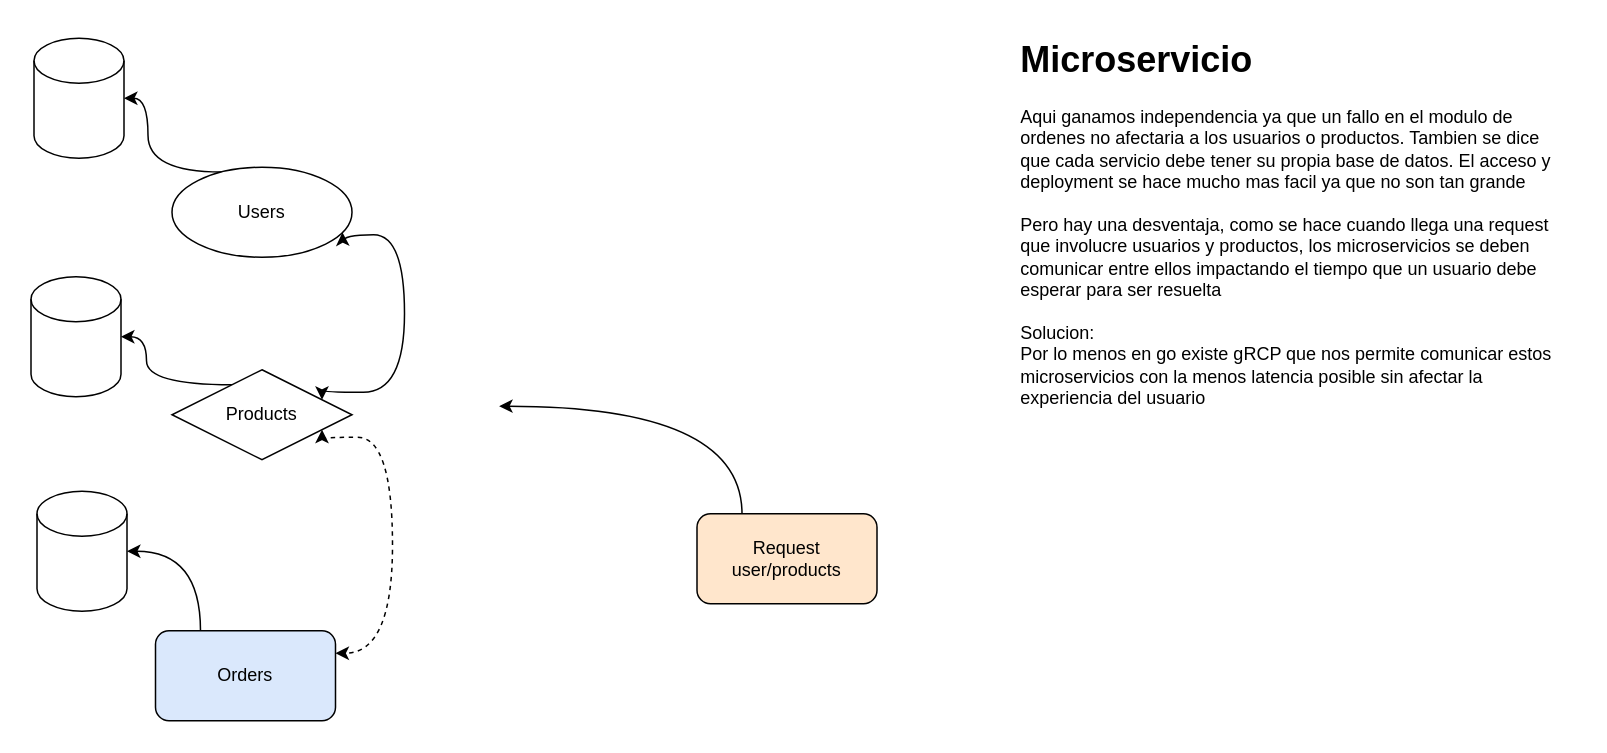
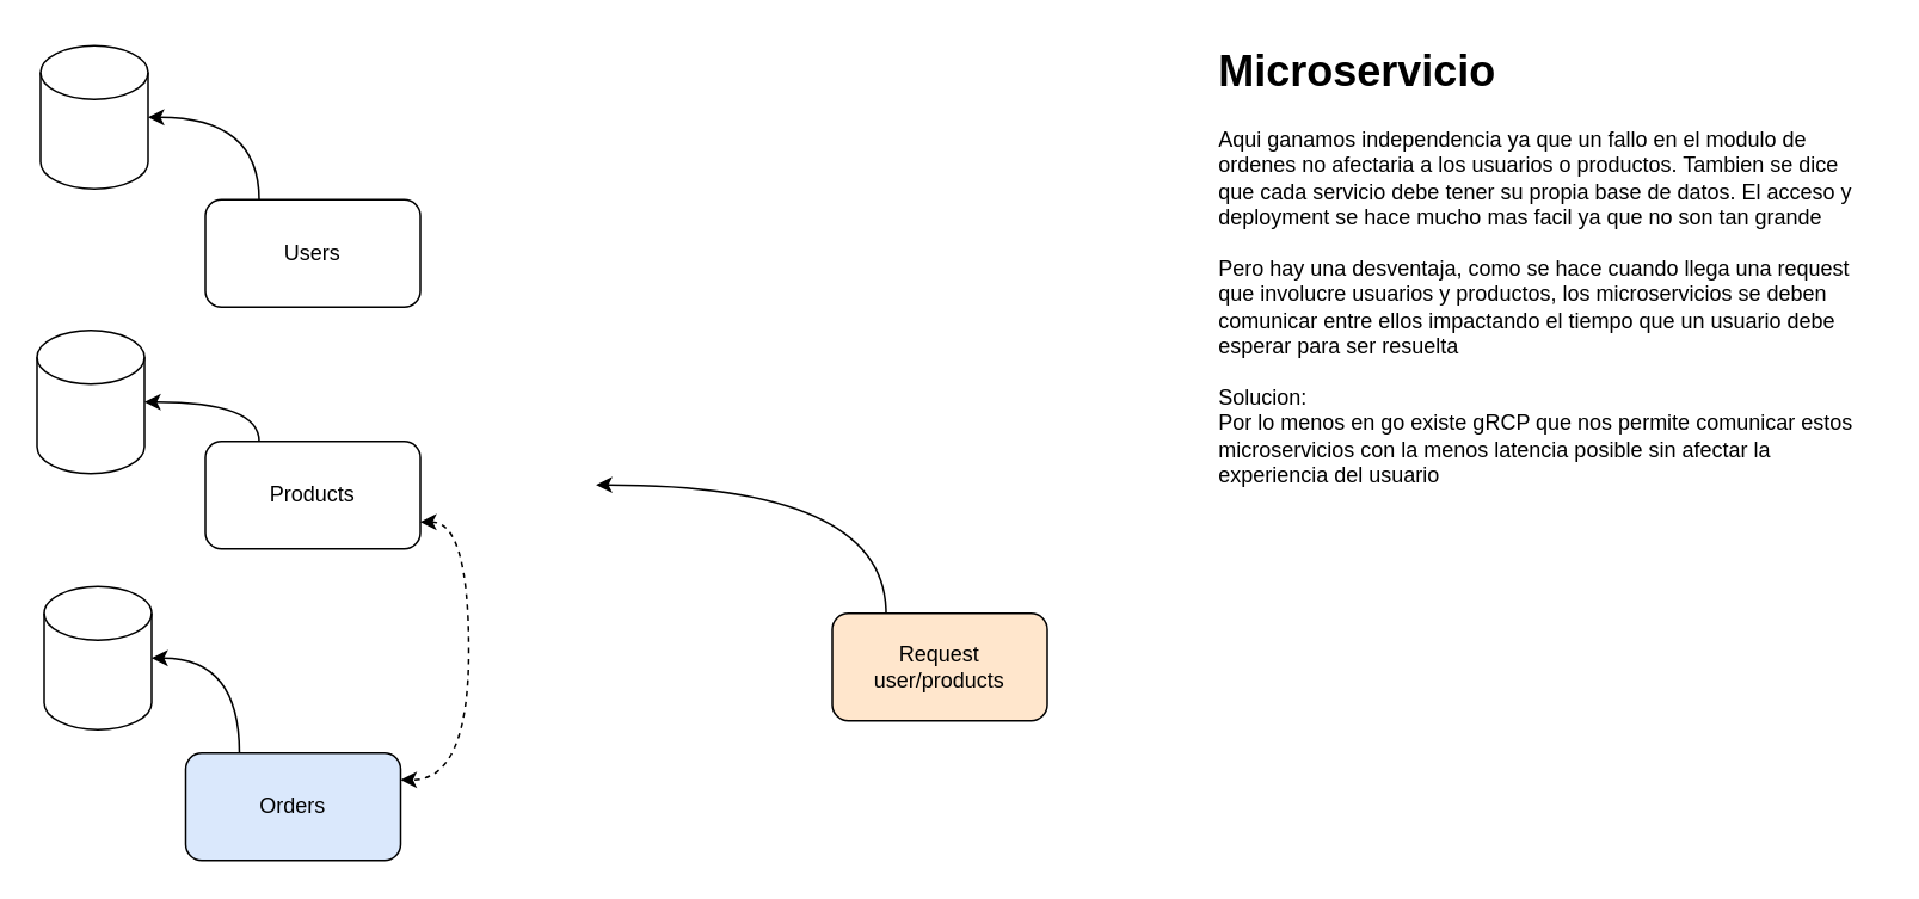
  <mxCell id="0" />
  <mxCell id="1" parent="0" />
  <mxCell id="2" style="edgeStyle=orthogonalEdgeStyle;html=1;exitX=0.25;exitY=0;exitDx=0;exitDy=0;entryX=1;entryY=0.5;entryDx=0;entryDy=0;entryPerimeter=0;curved=1;" parent="1" source="4" target="10" edge="1"><mxGeometry relative="1" as="geometry" /></mxCell>
- <mxCell id="3" style="edgeStyle=orthogonalEdgeStyle;curved=1;html=1;exitX=1;exitY=0.75;exitDx=0;exitDy=0;entryX=1;entryY=0.25;entryDx=0;entryDy=0;startArrow=classic;startFill=1;" parent="1" source="4" target="7" edge="1"><mxGeometry relative="1" as="geometry"><Array as="points"><mxPoint x="269" y="156" /><mxPoint x="269" y="261" /></Array></mxGeometry></mxCell>
- <mxCell id="4" value="Users" style="ellipse;whiteSpace=wrap;html=1;" parent="1" vertex="1"><mxGeometry x="114" y="111" width="120" height="60" as="geometry" /></mxCell>
+ <mxCell id="4" value="Users" style="rounded=1;whiteSpace=wrap;html=1;" parent="1" vertex="1"><mxGeometry x="114" y="111" width="120" height="60" as="geometry" /></mxCell>
  <mxCell id="5" style="edgeStyle=orthogonalEdgeStyle;curved=1;html=1;exitX=0.25;exitY=0;exitDx=0;exitDy=0;entryX=1;entryY=0.5;entryDx=0;entryDy=0;entryPerimeter=0;" parent="1" source="7" target="11" edge="1"><mxGeometry relative="1" as="geometry" /></mxCell>
  <mxCell id="6" style="edgeStyle=orthogonalEdgeStyle;curved=1;html=1;exitX=1;exitY=0.75;exitDx=0;exitDy=0;entryX=1;entryY=0.25;entryDx=0;entryDy=0;startArrow=classic;startFill=1;dashed=1;" parent="1" source="7" target="9" edge="1"><mxGeometry relative="1" as="geometry"><Array as="points"><mxPoint x="261" y="291" /><mxPoint x="261" y="435" /></Array></mxGeometry></mxCell>
- <mxCell id="7" value="Products" style="rhombus;whiteSpace=wrap;html=1;" parent="1" vertex="1"><mxGeometry x="114" y="246" width="120" height="60" as="geometry" /></mxCell>
+ <mxCell id="7" value="Products" style="rounded=1;whiteSpace=wrap;html=1;" parent="1" vertex="1"><mxGeometry x="114" y="246" width="120" height="60" as="geometry" /></mxCell>
  <mxCell id="8" style="edgeStyle=orthogonalEdgeStyle;curved=1;html=1;exitX=0.25;exitY=0;exitDx=0;exitDy=0;entryX=1;entryY=0.5;entryDx=0;entryDy=0;entryPerimeter=0;" parent="1" source="9" target="12" edge="1"><mxGeometry relative="1" as="geometry" /></mxCell>
  <mxCell id="9" value="Orders" style="rounded=1;whiteSpace=wrap;html=1;fillColor=#dae8fc;" parent="1" vertex="1"><mxGeometry x="103" y="420" width="120" height="60" as="geometry" /></mxCell>
  <mxCell id="10" value="" style="shape=cylinder3;whiteSpace=wrap;html=1;boundedLbl=1;backgroundOutline=1;size=15;" parent="1" vertex="1"><mxGeometry x="22" y="25" width="60" height="80" as="geometry" /></mxCell>
  <mxCell id="11" value="" style="shape=cylinder3;whiteSpace=wrap;html=1;boundedLbl=1;backgroundOutline=1;size=15;" parent="1" vertex="1"><mxGeometry x="20" y="184" width="60" height="80" as="geometry" /></mxCell>
  <mxCell id="12" value="" style="shape=cylinder3;whiteSpace=wrap;html=1;boundedLbl=1;backgroundOutline=1;size=15;" parent="1" vertex="1"><mxGeometry x="24" y="327" width="60" height="80" as="geometry" /></mxCell>
  <mxCell id="13" value="&lt;h1&gt;Microservicio&lt;br&gt;&lt;/h1&gt;&lt;div&gt;Aqui ganamos independencia ya que un fallo en el modulo de ordenes no afectaria a los usuarios o productos. Tambien se dice que cada servicio debe tener su propia base de datos. El acceso y deployment se hace mucho mas facil ya que no son tan grande&lt;br&gt;&lt;br&gt;Pero hay una desventaja, como se hace cuando llega una request que involucre usuarios y productos, los microservicios se deben comunicar entre ellos impactando el tiempo que un usuario debe esperar para ser resuelta&lt;/div&gt;&lt;div&gt;&lt;br&gt;&lt;/div&gt;&lt;div&gt;Solucion:&amp;nbsp;&lt;/div&gt;&lt;div&gt;Por lo menos en go existe gRCP que nos permite comunicar estos microservicios con la menos latencia posible sin afectar la experiencia del usuario&lt;/div&gt;" style="text;html=1;strokeColor=none;fillColor=none;spacing=5;spacingTop=-20;whiteSpace=wrap;overflow=hidden;rounded=0;" parent="1" vertex="1"><mxGeometry x="675" y="20" width="374" height="265" as="geometry" /></mxCell>
  <mxCell id="14" style="edgeStyle=orthogonalEdgeStyle;curved=1;html=1;exitX=0.25;exitY=0;exitDx=0;exitDy=0;" parent="1" source="15" edge="1"><mxGeometry relative="1" as="geometry"><mxPoint x="332.091" y="270.273" as="targetPoint" /><Array as="points"><mxPoint x="494" y="270" /></Array></mxGeometry></mxCell>
  <mxCell id="15" value="Request user/products" style="rounded=1;whiteSpace=wrap;html=1;fillColor=#ffe6cc;" parent="1" vertex="1"><mxGeometry x="464" y="342" width="120" height="60" as="geometry" /></mxCell>
